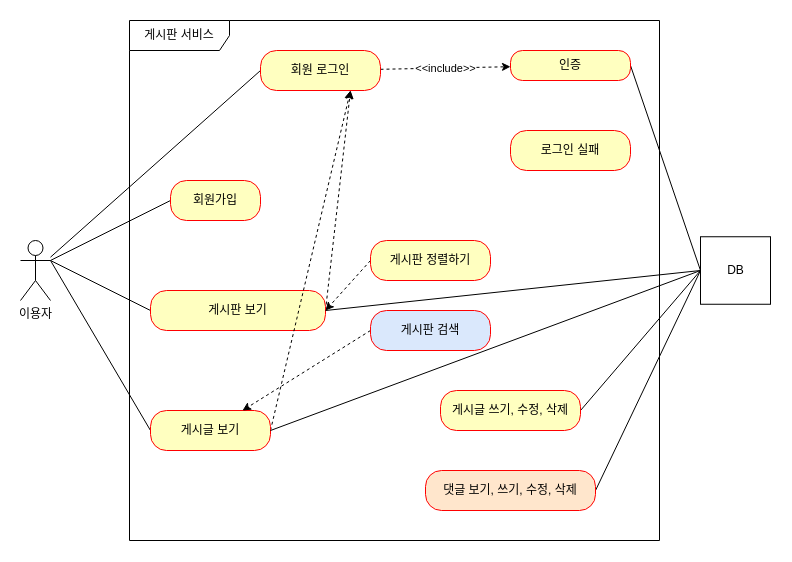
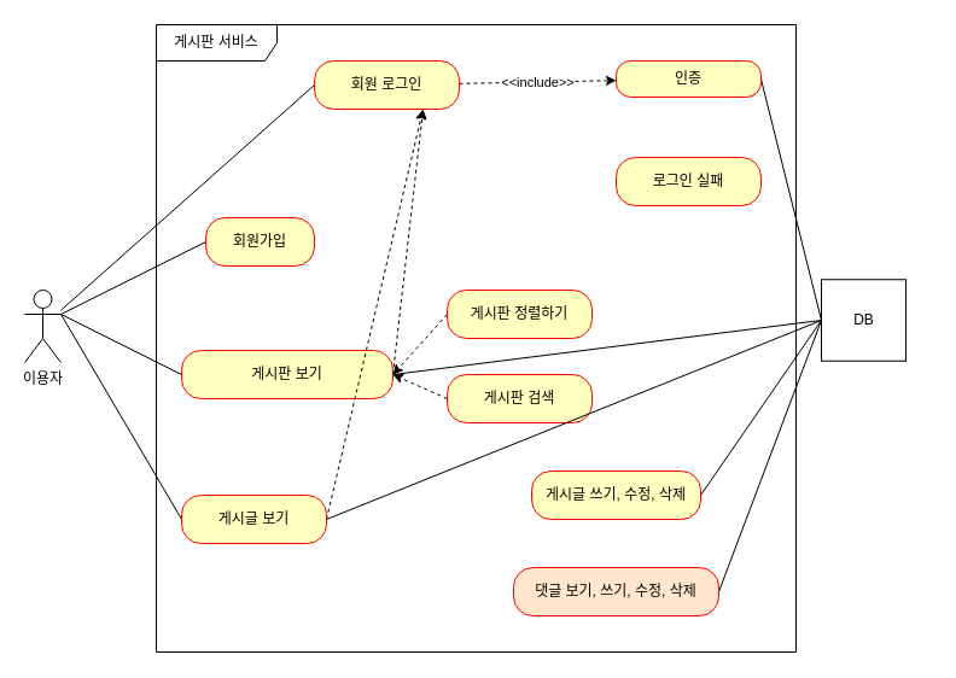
  <mxCell id="0" />
  <mxCell id="1" parent="0" />
  <mxCell id="2" style="edgeStyle=none;rounded=0;orthogonalLoop=1;jettySize=auto;html=1;entryX=0;entryY=0.5;entryDx=0;entryDy=0;endArrow=none;endFill=0;" edge="1" parent="1" source="5" target="14"><mxGeometry relative="1" as="geometry" /></mxCell>
  <mxCell id="3" style="edgeStyle=none;rounded=0;orthogonalLoop=1;jettySize=auto;html=1;entryX=0;entryY=0.5;entryDx=0;entryDy=0;endArrow=none;endFill=0;" edge="1" parent="1" target="10"><mxGeometry relative="1" as="geometry"><mxPoint x="50" y="260" as="sourcePoint" /></mxGeometry></mxCell>
  <mxCell id="4" style="edgeStyle=none;rounded=0;orthogonalLoop=1;jettySize=auto;html=1;entryX=0;entryY=0.5;entryDx=0;entryDy=0;endArrow=none;endFill=0;" edge="1" parent="1" target="12"><mxGeometry relative="1" as="geometry"><mxPoint x="50" y="260" as="sourcePoint" /></mxGeometry></mxCell>
  <mxCell id="5" value="이용자" style="shape=umlActor;verticalLabelPosition=bottom;verticalAlign=top;html=1;" vertex="1" parent="1"><mxGeometry x="20" y="240" width="30" height="60" as="geometry" /></mxCell>
  <mxCell id="6" value="게시판 서비스" style="shape=umlFrame;whiteSpace=wrap;html=1;width=100;height=30;" vertex="1" parent="1"><mxGeometry x="129" y="20" width="530" height="520" as="geometry" /></mxCell>
  <mxCell id="7" style="rounded=0;orthogonalLoop=1;jettySize=auto;html=1;entryX=1;entryY=0.333;entryDx=0;entryDy=0;entryPerimeter=0;endArrow=none;endFill=0;exitX=0;exitY=0.5;exitDx=0;exitDy=0;" edge="1" parent="1" source="8" target="5"><mxGeometry relative="1" as="geometry"><mxPoint x="100" y="280" as="targetPoint" /></mxGeometry></mxCell>
  <mxCell id="8" value="회원가입" style="rounded=1;whiteSpace=wrap;html=1;arcSize=40;fontColor=#000000;fillColor=#ffffc0;strokeColor=#ff0000;" vertex="1" parent="1"><mxGeometry x="170" y="180" width="90" height="40" as="geometry" /></mxCell>
  <mxCell id="9" style="edgeStyle=none;rounded=0;orthogonalLoop=1;jettySize=auto;html=1;entryX=0.75;entryY=1;entryDx=0;entryDy=0;dashed=1;endArrow=classic;endFill=1;exitX=1;exitY=0.5;exitDx=0;exitDy=0;" edge="1" parent="1" source="10" target="14"><mxGeometry relative="1" as="geometry" /></mxCell>
  <mxCell id="10" value="게시판 보기" style="rounded=1;whiteSpace=wrap;html=1;arcSize=40;fontColor=#000000;fillColor=#ffffc0;strokeColor=#ff0000;" vertex="1" parent="1"><mxGeometry x="150" y="290" width="175" height="40" as="geometry" /></mxCell>
  <mxCell id="11" style="edgeStyle=none;rounded=0;orthogonalLoop=1;jettySize=auto;html=1;entryX=0.75;entryY=1;entryDx=0;entryDy=0;dashed=1;endArrow=classic;endFill=1;exitX=1;exitY=0.5;exitDx=0;exitDy=0;" edge="1" parent="1" source="12" target="14"><mxGeometry relative="1" as="geometry" /></mxCell>
  <mxCell id="12" value="게시글 보기" style="rounded=1;whiteSpace=wrap;html=1;arcSize=40;fontColor=#000000;fillColor=#ffffc0;strokeColor=#ff0000;" vertex="1" parent="1"><mxGeometry x="150" y="410" width="120" height="40" as="geometry" /></mxCell>
  <mxCell id="13" value="&amp;lt;&amp;lt;include&amp;gt;&amp;gt;" style="edgeStyle=none;rounded=0;orthogonalLoop=1;jettySize=auto;html=1;endArrow=classic;endFill=1;dashed=1;" edge="1" parent="1" source="14" target="16"><mxGeometry relative="1" as="geometry" /></mxCell>
  <mxCell id="14" value="회원 로그인" style="rounded=1;whiteSpace=wrap;html=1;arcSize=40;fontColor=#000000;fillColor=#ffffc0;strokeColor=#ff0000;" vertex="1" parent="1"><mxGeometry x="260" y="50" width="120" height="40" as="geometry" /></mxCell>
  <mxCell id="15" style="edgeStyle=none;rounded=0;orthogonalLoop=1;jettySize=auto;html=1;entryX=0;entryY=0.5;entryDx=0;entryDy=0;endArrow=none;endFill=0;exitX=1;exitY=0.5;exitDx=0;exitDy=0;" edge="1" parent="1" source="16" target="28"><mxGeometry relative="1" as="geometry" /></mxCell>
  <mxCell id="16" value="인증" style="rounded=1;whiteSpace=wrap;html=1;arcSize=40;fontColor=#000000;fillColor=#ffffc0;strokeColor=#ff0000;" vertex="1" parent="1"><mxGeometry x="510" y="50" width="120" height="30" as="geometry" /></mxCell>
  <mxCell id="17" value="로그인 실패" style="rounded=1;whiteSpace=wrap;html=1;arcSize=40;fontColor=#000000;fillColor=#ffffc0;strokeColor=#ff0000;" vertex="1" parent="1"><mxGeometry x="510" y="130" width="120" height="40" as="geometry" /></mxCell>
  <mxCell id="18" style="edgeStyle=none;rounded=0;orthogonalLoop=1;jettySize=auto;html=1;entryX=1;entryY=0.5;entryDx=0;entryDy=0;dashed=1;endArrow=classic;endFill=1;exitX=0;exitY=0.5;exitDx=0;exitDy=0;" edge="1" parent="1" source="19" target="10"><mxGeometry relative="1" as="geometry" /></mxCell>
  <mxCell id="19" value="게시판 정렬하기" style="rounded=1;whiteSpace=wrap;html=1;arcSize=40;fontColor=#000000;fillColor=#ffffc0;strokeColor=#ff0000;" vertex="1" parent="1"><mxGeometry x="370" y="240" width="120" height="40" as="geometry" /></mxCell>
- <mxCell id="20" style="edgeStyle=none;rounded=0;orthogonalLoop=1;jettySize=auto;html=1;dashed=1;endArrow=classic;endFill=1;exitX=0;exitY=0.5;exitDx=0;exitDy=0;" edge="1" parent="1" source="21" target="12"><mxGeometry relative="1" as="geometry" /></mxCell>
- <mxCell id="21" value="게시판 검색" style="rounded=1;whiteSpace=wrap;html=1;arcSize=40;fontColor=#000000;fillColor=#dae8fc;strokeColor=#ff0000;" vertex="1" parent="1"><mxGeometry x="370" y="310" width="120" height="40" as="geometry" /></mxCell>
+ <mxCell id="20" style="edgeStyle=none;rounded=0;orthogonalLoop=1;jettySize=auto;html=1;entryX=1;entryY=0.5;entryDx=0;entryDy=0;dashed=1;endArrow=classic;endFill=1;exitX=0;exitY=0.5;exitDx=0;exitDy=0;" edge="1" parent="1" source="21" target="10"><mxGeometry relative="1" as="geometry" /></mxCell>
+ <mxCell id="21" value="게시판 검색" style="rounded=1;whiteSpace=wrap;html=1;arcSize=40;fontColor=#000000;fillColor=#ffffc0;strokeColor=#ff0000;" vertex="1" parent="1"><mxGeometry x="370" y="310" width="120" height="40" as="geometry" /></mxCell>
  <mxCell id="22" style="edgeStyle=none;rounded=0;orthogonalLoop=1;jettySize=auto;html=1;entryX=0;entryY=0.5;entryDx=0;entryDy=0;endArrow=none;endFill=0;exitX=1;exitY=0.5;exitDx=0;exitDy=0;" edge="1" parent="1" source="23" target="28"><mxGeometry relative="1" as="geometry" /></mxCell>
  <mxCell id="23" value="게시글 쓰기, 수정, 삭제" style="rounded=1;whiteSpace=wrap;html=1;arcSize=40;fontColor=#000000;fillColor=#ffffc0;strokeColor=#ff0000;" vertex="1" parent="1"><mxGeometry x="440" y="390" width="140" height="40" as="geometry" /></mxCell>
  <mxCell id="24" style="edgeStyle=none;rounded=0;orthogonalLoop=1;jettySize=auto;html=1;entryX=0;entryY=0.5;entryDx=0;entryDy=0;endArrow=none;endFill=0;exitX=1;exitY=0.5;exitDx=0;exitDy=0;" edge="1" parent="1" source="25" target="28"><mxGeometry relative="1" as="geometry" /></mxCell>
  <mxCell id="25" value="댓글 보기, 쓰기, 수정, 삭제" style="rounded=1;whiteSpace=wrap;html=1;arcSize=40;fontColor=#000000;fillColor=#ffe6cc;strokeColor=#ff0000;" vertex="1" parent="1"><mxGeometry x="425" y="470" width="170" height="40" as="geometry" /></mxCell>
  <mxCell id="26" style="edgeStyle=none;rounded=0;orthogonalLoop=1;jettySize=auto;html=1;entryX=1;entryY=0.5;entryDx=0;entryDy=0;endArrow=none;endFill=0;exitX=0;exitY=0.5;exitDx=0;exitDy=0;" edge="1" parent="1" source="28" target="10"><mxGeometry relative="1" as="geometry" /></mxCell>
  <mxCell id="27" style="edgeStyle=none;rounded=0;orthogonalLoop=1;jettySize=auto;html=1;entryX=1;entryY=0.5;entryDx=0;entryDy=0;endArrow=none;endFill=0;exitX=0;exitY=0.5;exitDx=0;exitDy=0;" edge="1" parent="1" source="28" target="12"><mxGeometry relative="1" as="geometry" /></mxCell>
- <mxCell id="28" value="DB" style="html=1;dropTarget=0;" vertex="1" parent="1"><mxGeometry x="700" y="236.25" width="70" height="67.5" as="geometry" /></mxCell>
+ <mxCell id="28" value="DB" style="html=1;dropTarget=0;" vertex="1" parent="1"><mxGeometry x="680" y="231.25" width="70" height="67.5" as="geometry" /></mxCell>
